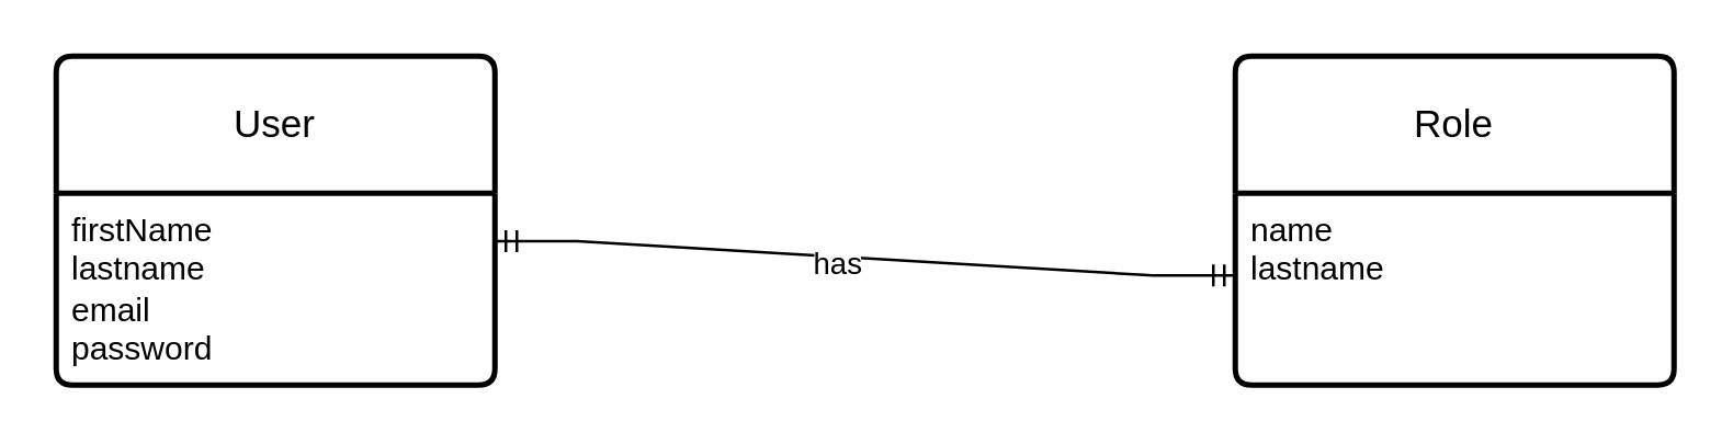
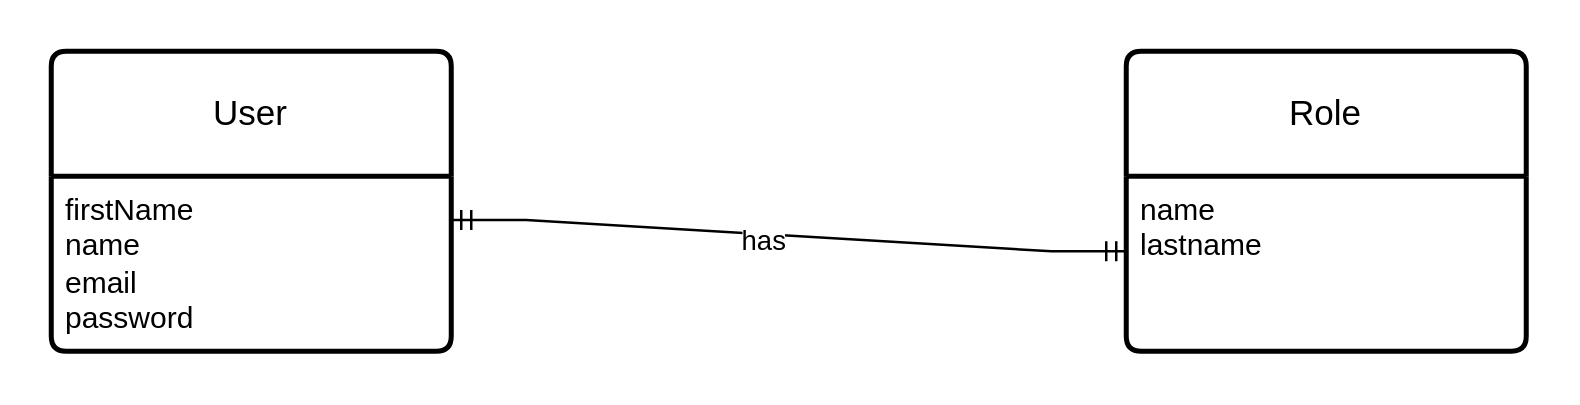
  <mxCell id="0" />
  <mxCell id="1" parent="0" />
  <mxCell id="2" value="User" style="swimlane;childLayout=stackLayout;horizontal=1;startSize=50;horizontalStack=0;rounded=1;fontSize=14;fontStyle=0;strokeWidth=2;resizeParent=0;resizeLast=1;shadow=0;dashed=0;align=center;arcSize=4;whiteSpace=wrap;html=1;" parent="1" vertex="1"><mxGeometry x="20" y="20" width="160" height="120" as="geometry" /></mxCell>
- <mxCell id="3" value="firstName&lt;br&gt;lastname&lt;br&gt;email&lt;br&gt;password" style="align=left;strokeColor=none;fillColor=none;spacingLeft=4;fontSize=12;verticalAlign=top;resizable=0;rotatable=0;part=1;html=1;" parent="2" vertex="1"><mxGeometry y="50" width="160" height="70" as="geometry" /></mxCell>
+ <mxCell id="3" value="firstName&lt;br&gt;name&lt;br&gt;email&lt;br&gt;password" style="align=left;strokeColor=none;fillColor=none;spacingLeft=4;fontSize=12;verticalAlign=top;resizable=0;rotatable=0;part=1;html=1;" parent="2" vertex="1"><mxGeometry y="50" width="160" height="70" as="geometry" /></mxCell>
  <mxCell id="4" value="Role" style="swimlane;childLayout=stackLayout;horizontal=1;startSize=50;horizontalStack=0;rounded=1;fontSize=14;fontStyle=0;strokeWidth=2;resizeParent=0;resizeLast=1;shadow=0;dashed=0;align=center;arcSize=4;whiteSpace=wrap;html=1;" parent="1" vertex="1"><mxGeometry x="450" y="20" width="160" height="120" as="geometry" /></mxCell>
  <mxCell id="5" value="name&lt;br&gt;lastname&lt;br&gt;" style="align=left;strokeColor=none;fillColor=none;spacingLeft=4;fontSize=12;verticalAlign=top;resizable=0;rotatable=0;part=1;html=1;" parent="4" vertex="1"><mxGeometry y="50" width="160" height="70" as="geometry" /></mxCell>
  <mxCell id="6" value="" style="edgeStyle=entityRelationEdgeStyle;fontSize=12;html=1;endArrow=ERmandOne;startArrow=ERmandOne;rounded=0;entryX=1;entryY=0.25;entryDx=0;entryDy=0;exitX=1;exitY=0.25;exitDx=0;exitDy=0;" parent="1" source="3" edge="1"><mxGeometry width="100" height="100" relative="1" as="geometry"><mxPoint x="410" y="240" as="sourcePoint" /><mxPoint x="450" y="100" as="targetPoint" /></mxGeometry></mxCell>
  <mxCell id="7" value="has" style="edgeLabel;html=1;align=center;verticalAlign=middle;resizable=0;points=[];" vertex="1" connectable="0" parent="6"><mxGeometry x="-0.076" y="-2" relative="1" as="geometry"><mxPoint as="offset" /></mxGeometry></mxCell>
